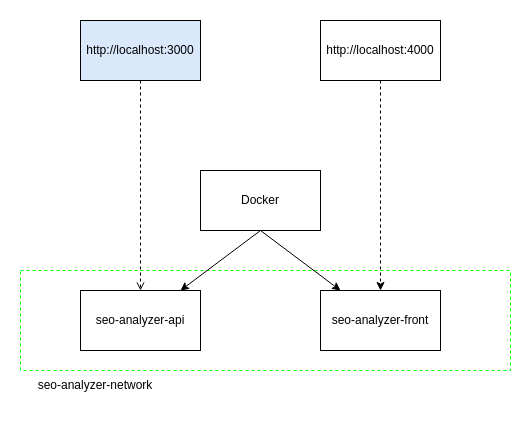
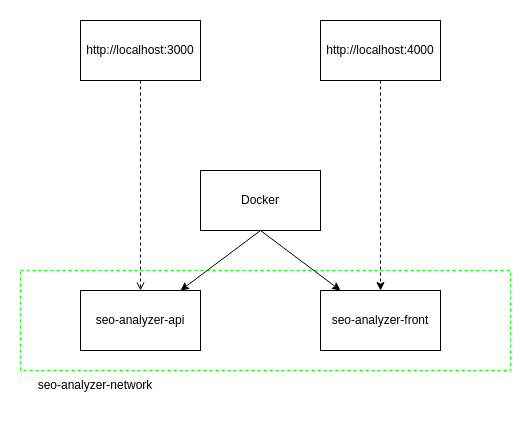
  <mxCell id="0" />
  <mxCell id="1" parent="0" />
  <mxCell id="2" value="" style="rounded=0;whiteSpace=wrap;html=1;fillColor=none;dashed=1;fontColor=#ffffff;strokeColor=#00FF00;" vertex="1" parent="1"><mxGeometry x="20" y="270" width="490" height="100" as="geometry" /></mxCell>
  <mxCell id="3" style="edgeStyle=none;html=1;exitX=0.5;exitY=1;exitDx=0;exitDy=0;" edge="1" parent="1" source="5" target="6"><mxGeometry relative="1" as="geometry" /></mxCell>
  <mxCell id="4" style="edgeStyle=none;html=1;exitX=0.5;exitY=1;exitDx=0;exitDy=0;" edge="1" parent="1" source="5" target="9"><mxGeometry relative="1" as="geometry" /></mxCell>
  <mxCell id="5" value="Docker" style="rounded=0;whiteSpace=wrap;html=1;" vertex="1" parent="1"><mxGeometry x="200" y="170" width="120" height="60" as="geometry" /></mxCell>
  <mxCell id="6" value="seo-analyzer-api" style="rounded=0;whiteSpace=wrap;html=1;" vertex="1" parent="1"><mxGeometry x="80" y="290" width="120" height="60" as="geometry" /></mxCell>
  <mxCell id="7" style="edgeStyle=none;html=1;exitX=0.5;exitY=1;exitDx=0;exitDy=0;entryX=0.5;entryY=0;entryDx=0;entryDy=0;strokeColor=default;dashed=1;endArrow=open;" edge="1" parent="1" source="8" target="6"><mxGeometry relative="1" as="geometry" /></mxCell>
- <mxCell id="8" value="http://localhost:3000" style="rounded=0;whiteSpace=wrap;html=1;fillColor=#dae8fc;" vertex="1" parent="1"><mxGeometry x="80" y="20" width="120" height="60" as="geometry" /></mxCell>
+ <mxCell id="8" value="http://localhost:3000" style="rounded=0;whiteSpace=wrap;html=1;" vertex="1" parent="1"><mxGeometry x="80" y="20" width="120" height="60" as="geometry" /></mxCell>
  <mxCell id="9" value="seo-analyzer-front" style="rounded=0;whiteSpace=wrap;html=1;" vertex="1" parent="1"><mxGeometry x="320" y="290" width="120" height="60" as="geometry" /></mxCell>
  <mxCell id="10" style="edgeStyle=none;html=1;exitX=0.5;exitY=1;exitDx=0;exitDy=0;entryX=0.5;entryY=0;entryDx=0;entryDy=0;dashed=1;" edge="1" parent="1" source="11" target="9"><mxGeometry relative="1" as="geometry" /></mxCell>
  <mxCell id="11" value="http://localhost:4000" style="rounded=0;whiteSpace=wrap;html=1;" vertex="1" parent="1"><mxGeometry x="320" y="20" width="120" height="60" as="geometry" /></mxCell>
  <mxCell id="12" value="seo-analyzer-network" style="text;html=1;strokeColor=none;fillColor=none;align=center;verticalAlign=middle;whiteSpace=wrap;rounded=0;dashed=1;" vertex="1" parent="1"><mxGeometry x="20" y="370" width="150" height="30" as="geometry" /></mxCell>
